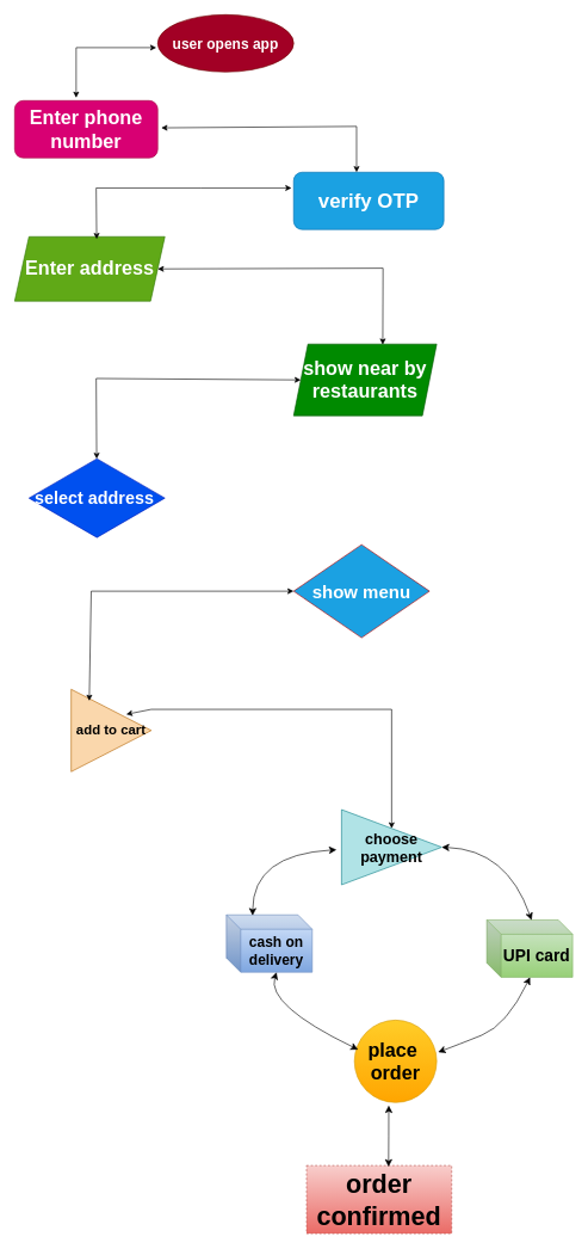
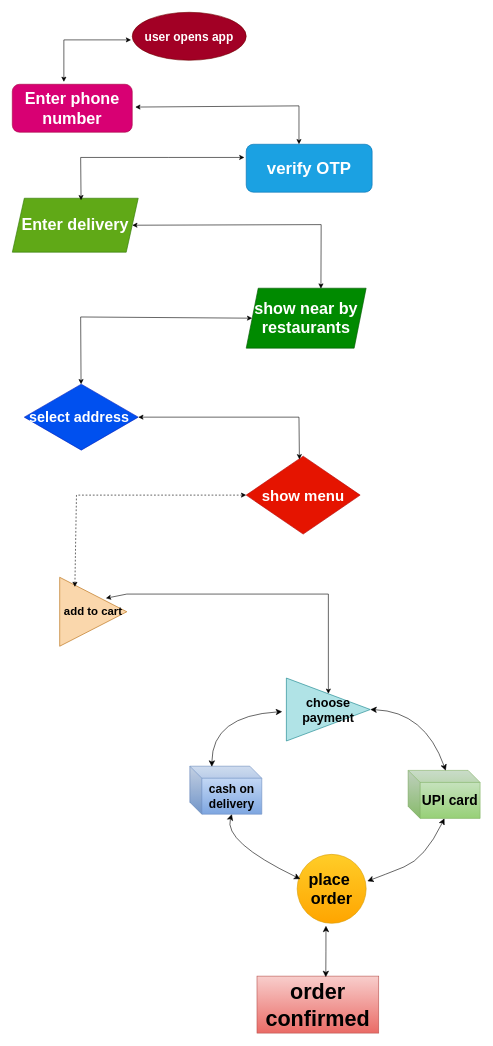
  <mxCell id="0" />
  <mxCell id="1" parent="0" />
  <mxCell id="2" value="&lt;span style=&quot;font-size: 20px;&quot;&gt;&lt;b&gt;user opens app&lt;/b&gt;&lt;/span&gt;" style="ellipse;whiteSpace=wrap;html=1;fillColor=#a20025;fontColor=#ffffff;strokeColor=#6F0000;" vertex="1" parent="1"><mxGeometry x="220" y="20" width="190" height="80" as="geometry" /></mxCell>
  <mxCell id="3" value="&lt;b&gt;&lt;font style=&quot;font-size: 27px;&quot;&gt;Enter phone&lt;/font&gt;&lt;/b&gt;&lt;div&gt;&lt;b&gt;&lt;font style=&quot;font-size: 27px;&quot;&gt;number&lt;/font&gt;&lt;/b&gt;&lt;/div&gt;" style="rounded=1;whiteSpace=wrap;html=1;fillColor=#d80073;fontColor=#ffffff;strokeColor=#A50040;" vertex="1" parent="1"><mxGeometry x="20" y="140" width="200" height="80" as="geometry" /></mxCell>
  <mxCell id="4" value="&lt;font style=&quot;font-size: 28px;&quot;&gt;&lt;b&gt;verify OTP&lt;/b&gt;&lt;/font&gt;" style="rounded=1;whiteSpace=wrap;html=1;fillColor=#1ba1e2;fontColor=#ffffff;strokeColor=#006EAF;" vertex="1" parent="1"><mxGeometry x="410" y="240" width="210" height="80" as="geometry" /></mxCell>
- <mxCell id="5" value="&lt;b&gt;&lt;font style=&quot;font-size: 27px;&quot;&gt;Enter address&lt;/font&gt;&lt;/b&gt;" style="shape=parallelogram;perimeter=parallelogramPerimeter;whiteSpace=wrap;html=1;fixedSize=1;fillColor=#60a917;fontColor=#ffffff;strokeColor=#2D7600;" vertex="1" parent="1"><mxGeometry x="20" y="330" width="210" height="90" as="geometry" /></mxCell>
+ <mxCell id="5" value="&lt;b&gt;&lt;font style=&quot;font-size: 27px;&quot;&gt;Enter delivery&lt;/font&gt;&lt;/b&gt;" style="shape=parallelogram;perimeter=parallelogramPerimeter;whiteSpace=wrap;html=1;fixedSize=1;fillColor=#60a917;fontColor=#ffffff;strokeColor=#2D7600;" vertex="1" parent="1"><mxGeometry x="20" y="330" width="210" height="90" as="geometry" /></mxCell>
  <mxCell id="6" value="&lt;b&gt;&lt;font style=&quot;font-size: 27px;&quot;&gt;show near by&lt;/font&gt;&lt;/b&gt;&lt;div&gt;&lt;b&gt;&lt;font style=&quot;font-size: 27px;&quot;&gt;&amp;nbsp;restaurants&amp;nbsp;&lt;/font&gt;&lt;/b&gt;&lt;/div&gt;" style="shape=parallelogram;perimeter=parallelogramPerimeter;whiteSpace=wrap;html=1;fixedSize=1;fillColor=#008a00;fontColor=#ffffff;strokeColor=#005700;" vertex="1" parent="1"><mxGeometry x="410" y="480" width="200" height="100" as="geometry" /></mxCell>
  <mxCell id="7" value="&lt;b&gt;&lt;font style=&quot;font-size: 24px;&quot;&gt;select address&amp;nbsp;&lt;/font&gt;&lt;/b&gt;" style="rhombus;whiteSpace=wrap;html=1;fillColor=#0050ef;fontColor=#ffffff;strokeColor=#001DBC;" vertex="1" parent="1"><mxGeometry x="40" y="640" width="190" height="110" as="geometry" /></mxCell>
- <mxCell id="8" value="&lt;b&gt;&lt;font style=&quot;font-size: 25px;&quot;&gt;show menu&lt;/font&gt;&lt;/b&gt;" style="rhombus;whiteSpace=wrap;html=1;fillColor=#1ba1e2;fontColor=#ffffff;strokeColor=#B20000;" vertex="1" parent="1"><mxGeometry x="410" y="760" width="190" height="130" as="geometry" /></mxCell>
+ <mxCell id="8" value="&lt;b&gt;&lt;font style=&quot;font-size: 25px;&quot;&gt;show menu&lt;/font&gt;&lt;/b&gt;" style="rhombus;whiteSpace=wrap;html=1;fillColor=#e51400;fontColor=#ffffff;strokeColor=#B20000;" vertex="1" parent="1"><mxGeometry x="410" y="760" width="190" height="130" as="geometry" /></mxCell>
  <mxCell id="9" value="&lt;b&gt;&lt;font style=&quot;font-size: 19px;&quot;&gt;add to cart&lt;/font&gt;&lt;/b&gt;" style="triangle;whiteSpace=wrap;html=1;fillColor=#fad7ac;strokeColor=#b46504;" vertex="1" parent="1"><mxGeometry x="99" y="962" width="112" height="115" as="geometry" /></mxCell>
  <mxCell id="10" value="&lt;b&gt;&lt;font style=&quot;font-size: 21px;&quot;&gt;choose payment&lt;/font&gt;&lt;/b&gt;" style="triangle;whiteSpace=wrap;html=1;fillColor=#b0e3e6;strokeColor=#0e8088;" vertex="1" parent="1"><mxGeometry x="477" y="1130" width="140" height="105" as="geometry" /></mxCell>
  <mxCell id="11" value="" style="endArrow=classic;startArrow=classic;html=1;rounded=0;" edge="1" parent="1"><mxGeometry width="50" height="50" relative="1" as="geometry"><mxPoint x="106" y="136" as="sourcePoint" /><mxPoint x="218" y="66" as="targetPoint" /><Array as="points"><mxPoint x="106" y="66" /></Array></mxGeometry></mxCell>
  <mxCell id="12" value="" style="endArrow=classic;startArrow=classic;html=1;rounded=0;entryX=0.419;entryY=0;entryDx=0;entryDy=0;entryPerimeter=0;" edge="1" parent="1" target="4"><mxGeometry width="50" height="50" relative="1" as="geometry"><mxPoint x="225" y="178" as="sourcePoint" /><mxPoint x="520" y="155" as="targetPoint" /><Array as="points"><mxPoint x="498" y="176" /></Array></mxGeometry></mxCell>
  <mxCell id="13" value="" style="endArrow=classic;startArrow=classic;html=1;rounded=0;entryX=0;entryY=0.5;entryDx=0;entryDy=0;" edge="1" parent="1" source="7" target="6"><mxGeometry width="50" height="50" relative="1" as="geometry"><mxPoint x="110" y="536" as="sourcePoint" /><mxPoint x="160" y="486" as="targetPoint" /><Array as="points"><mxPoint x="134" y="528" /></Array></mxGeometry></mxCell>
  <mxCell id="14" value="" style="endArrow=classic;startArrow=classic;html=1;rounded=0;exitX=1;exitY=0.5;exitDx=0;exitDy=0;entryX=0.623;entryY=0.007;entryDx=0;entryDy=0;entryPerimeter=0;" edge="1" parent="1" source="5" target="6"><mxGeometry width="50" height="50" relative="1" as="geometry"><mxPoint x="526" y="479" as="sourcePoint" /><mxPoint x="530" y="350" as="targetPoint" /><Array as="points"><mxPoint x="535" y="374" /></Array></mxGeometry></mxCell>
  <mxCell id="15" value="" style="endArrow=classic;startArrow=classic;html=1;rounded=0;exitX=0.546;exitY=0.037;exitDx=0;exitDy=0;exitPerimeter=0;" edge="1" parent="1" source="5"><mxGeometry width="50" height="50" relative="1" as="geometry"><mxPoint x="274" y="305" as="sourcePoint" /><mxPoint x="407" y="262" as="targetPoint" /><Array as="points"><mxPoint x="134" y="262" /><mxPoint x="281" y="262" /></Array></mxGeometry></mxCell>
- <mxCell id="17" value="" style="endArrow=classic;startArrow=classic;html=1;rounded=0;entryX=0;entryY=0.5;entryDx=0;entryDy=0;exitX=0.226;exitY=0.14;exitDx=0;exitDy=0;exitPerimeter=0;" edge="1" parent="1" source="9" target="8"><mxGeometry width="50" height="50" relative="1" as="geometry"><mxPoint x="110" y="844" as="sourcePoint" /><mxPoint x="160" y="794" as="targetPoint" /><Array as="points"><mxPoint x="127" y="825" /></Array></mxGeometry></mxCell>
+ <mxCell id="16" value="" style="endArrow=classic;startArrow=classic;html=1;rounded=0;entryX=0.467;entryY=0.041;entryDx=0;entryDy=0;entryPerimeter=0;" edge="1" parent="1" source="7" target="8"><mxGeometry width="50" height="50" relative="1" as="geometry"><mxPoint x="456" y="704" as="sourcePoint" /><mxPoint x="506" y="654" as="targetPoint" /><Array as="points"><mxPoint x="498" y="695" /></Array></mxGeometry></mxCell>
+ <mxCell id="17" value="" style="endArrow=classic;startArrow=classic;html=1;rounded=0;entryX=0;entryY=0.5;entryDx=0;entryDy=0;exitX=0.226;exitY=0.14;exitDx=0;exitDy=0;exitPerimeter=0;dashed=1;" edge="1" parent="1" source="9" target="8"><mxGeometry width="50" height="50" relative="1" as="geometry"><mxPoint x="110" y="844" as="sourcePoint" /><mxPoint x="160" y="794" as="targetPoint" /><Array as="points"><mxPoint x="127" y="825" /></Array></mxGeometry></mxCell>
  <mxCell id="18" value="" style="endArrow=classic;startArrow=classic;html=1;rounded=0;exitX=0.688;exitY=0.304;exitDx=0;exitDy=0;exitPerimeter=0;" edge="1" parent="1" source="9" target="10"><mxGeometry width="50" height="50" relative="1" as="geometry"><mxPoint x="190" y="997" as="sourcePoint" /><mxPoint x="471" y="948" as="targetPoint" /><Array as="points"><mxPoint x="211" y="990" /><mxPoint x="547" y="990" /></Array></mxGeometry></mxCell>
  <mxCell id="19" value="&lt;b&gt;&lt;font style=&quot;font-size: 20px;&quot;&gt;cash on&lt;/font&gt;&lt;/b&gt;&lt;div&gt;&lt;b&gt;&lt;font style=&quot;font-size: 20px;&quot;&gt;delivery&lt;/font&gt;&lt;/b&gt;&lt;/div&gt;" style="shape=cube;whiteSpace=wrap;html=1;boundedLbl=1;backgroundOutline=1;darkOpacity=0.05;darkOpacity2=0.1;fillColor=#dae8fc;gradientColor=#7ea6e0;strokeColor=#6c8ebf;" vertex="1" parent="1"><mxGeometry x="316" y="1277" width="120" height="80" as="geometry" /></mxCell>
  <mxCell id="20" value="&lt;b&gt;&lt;font style=&quot;font-size: 23px;&quot;&gt;UPI card&lt;/font&gt;&lt;/b&gt;" style="shape=cube;whiteSpace=wrap;html=1;boundedLbl=1;backgroundOutline=1;darkOpacity=0.05;darkOpacity2=0.1;fillColor=#d5e8d4;gradientColor=#97d077;strokeColor=#82b366;" vertex="1" parent="1"><mxGeometry x="680" y="1284" width="120" height="80" as="geometry" /></mxCell>
  <mxCell id="21" value="&lt;b&gt;&lt;font style=&quot;font-size: 27px;&quot;&gt;place&amp;nbsp;&lt;/font&gt;&lt;/b&gt;&lt;div&gt;&lt;b&gt;&lt;font style=&quot;font-size: 27px;&quot;&gt;order&lt;/font&gt;&lt;/b&gt;&lt;/div&gt;" style="ellipse;whiteSpace=wrap;html=1;aspect=fixed;fillColor=#ffcd28;gradientColor=#ffa500;strokeColor=#d79b00;" vertex="1" parent="1"><mxGeometry x="495" y="1424" width="115" height="115" as="geometry" /></mxCell>
- <mxCell id="22" value="&lt;b&gt;&lt;font style=&quot;font-size: 36px;&quot;&gt;order confirmed&lt;/font&gt;&lt;/b&gt;" style="rounded=0;whiteSpace=wrap;html=1;fillColor=#f8cecc;gradientColor=#ea6b66;strokeColor=#b85450;dashed=1;" vertex="1" parent="1"><mxGeometry x="428" y="1627" width="203" height="95" as="geometry" /></mxCell>
+ <mxCell id="22" value="&lt;b&gt;&lt;font style=&quot;font-size: 36px;&quot;&gt;order confirmed&lt;/font&gt;&lt;/b&gt;" style="rounded=0;whiteSpace=wrap;html=1;fillColor=#f8cecc;gradientColor=#ea6b66;strokeColor=#b85450;" vertex="1" parent="1"><mxGeometry x="428" y="1627" width="203" height="95" as="geometry" /></mxCell>
  <mxCell id="23" value="" style="endArrow=classic;startArrow=classic;html=1;rounded=0;fontSize=12;startSize=8;endSize=8;curved=1;entryX=0.306;entryY=0.012;entryDx=0;entryDy=0;entryPerimeter=0;" edge="1" parent="1" target="19"><mxGeometry width="50" height="50" relative="1" as="geometry"><mxPoint x="470" y="1186" as="sourcePoint" /><mxPoint x="401" y="1165" as="targetPoint" /><Array as="points"><mxPoint x="353" y="1193" /></Array></mxGeometry></mxCell>
  <mxCell id="24" value="" style="endArrow=classic;startArrow=classic;html=1;rounded=0;fontSize=12;startSize=8;endSize=8;curved=1;exitX=0.522;exitY=0.004;exitDx=0;exitDy=0;exitPerimeter=0;entryX=1;entryY=0.5;entryDx=0;entryDy=0;" edge="1" parent="1" source="20" target="10"><mxGeometry width="50" height="50" relative="1" as="geometry"><mxPoint x="620" y="1229" as="sourcePoint" /><mxPoint x="670" y="1179" as="targetPoint" /><Array as="points"><mxPoint x="708" y="1186" /></Array></mxGeometry></mxCell>
  <mxCell id="25" value="" style="endArrow=classic;startArrow=classic;html=1;rounded=0;fontSize=12;startSize=8;endSize=8;curved=1;entryX=0;entryY=0;entryDx=70;entryDy=80;entryPerimeter=0;exitX=0.045;exitY=0.357;exitDx=0;exitDy=0;exitPerimeter=0;" edge="1" parent="1" source="21" target="19"><mxGeometry width="50" height="50" relative="1" as="geometry"><mxPoint x="456" y="1390" as="sourcePoint" /><mxPoint x="506" y="1340" as="targetPoint" /><Array as="points"><mxPoint x="372" y="1403" /></Array></mxGeometry></mxCell>
  <mxCell id="26" value="" style="endArrow=classic;startArrow=classic;html=1;rounded=0;fontSize=12;startSize=8;endSize=8;curved=1;entryX=0.525;entryY=1.05;entryDx=0;entryDy=0;entryPerimeter=0;exitX=1.017;exitY=0.388;exitDx=0;exitDy=0;exitPerimeter=0;" edge="1" parent="1" source="21"><mxGeometry width="50" height="50" relative="1" as="geometry"><mxPoint x="575" y="1462" as="sourcePoint" /><mxPoint x="740.5" y="1364" as="targetPoint" /><Array as="points"><mxPoint x="638" y="1459" /><mxPoint x="708" y="1431" /></Array></mxGeometry></mxCell>
  <mxCell id="27" value="" style="endArrow=classic;startArrow=classic;html=1;rounded=0;fontSize=12;startSize=8;endSize=8;curved=1;exitX=0.565;exitY=0.018;exitDx=0;exitDy=0;exitPerimeter=0;" edge="1" parent="1" source="22"><mxGeometry width="50" height="50" relative="1" as="geometry"><mxPoint x="522" y="1607" as="sourcePoint" /><mxPoint x="543" y="1543" as="targetPoint" /><Array as="points"><mxPoint x="543" y="1585" /></Array></mxGeometry></mxCell>
